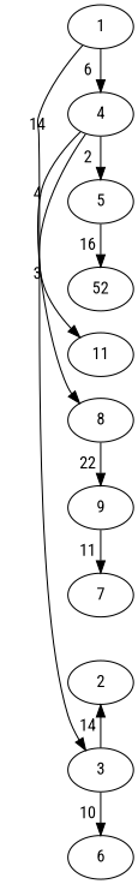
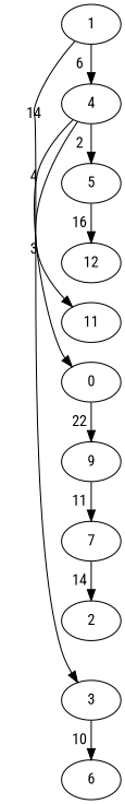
  digraph {
    fontname="Roboto Condensed"
    rankdir=LR
    node [fontname="Roboto Condensed"]
    edge [constraint=false fontname="Roboto Condensed"]
    1
    4
    3
    5
    11
-   8
+   8 [label=0]
    6
    2
-   12 [label=52]
+   12
    9
    7
    1 -> 4 [label=6]
    1 -> 3 [label=14]
    4 -> 5 [label=2]
    4 -> 11 [label=3]
    4 -> 8 [label=4]
    3 -> 6 [label=10]
-   3 -> 2 [label=14]
+   7 -> 2 [label=14]
    5 -> 12 [label=16]
    8 -> 9 [label=22]
    9 -> 7 [label=11]
  }
